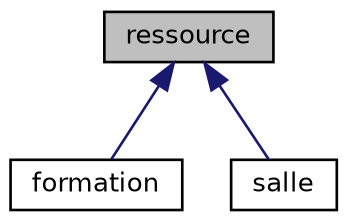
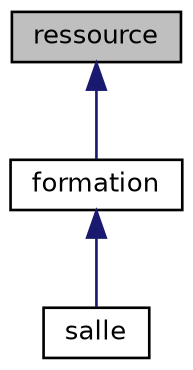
  digraph {
    node [color=black fillcolor=white fontname=Helvetica fontsize=10 shape=record style=filled]
    edge [color=midnightblue dir=back fontname=Helvetica fontsize=10 labelfontname=Helvetica labelfontsize=10 style=solid]
    n1 [fillcolor=grey75 fontcolor=black height=0.2 label=ressource width=0.4]
    n2 [height=0.2 label=formation width=0.4]
    n3 [height=0.2 label=salle width=0.4]
    n1 -> n2
-   n1 -> n3
+   n2 -> n3
  }
